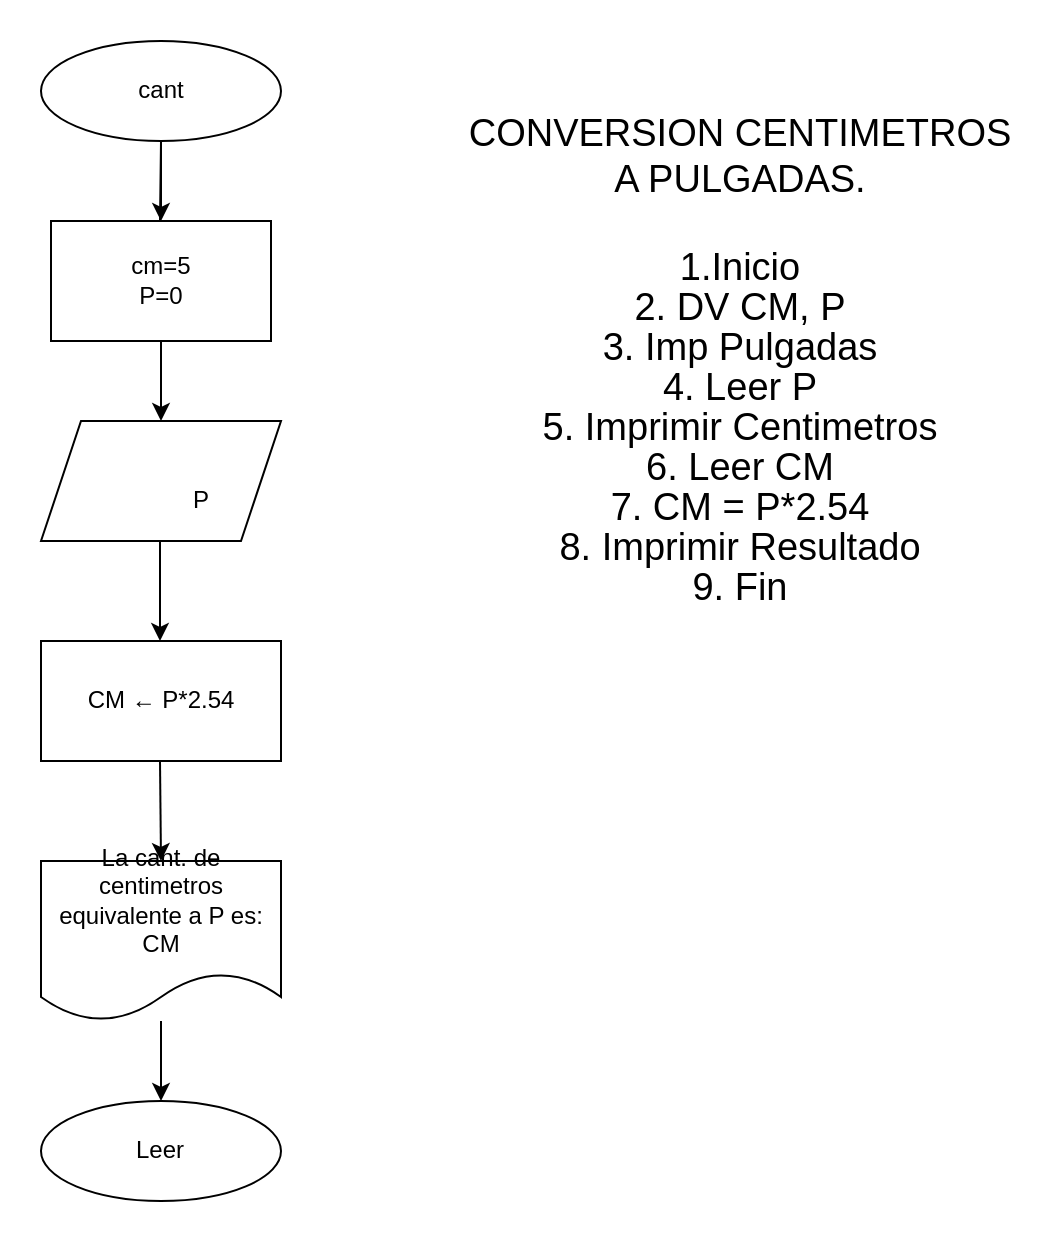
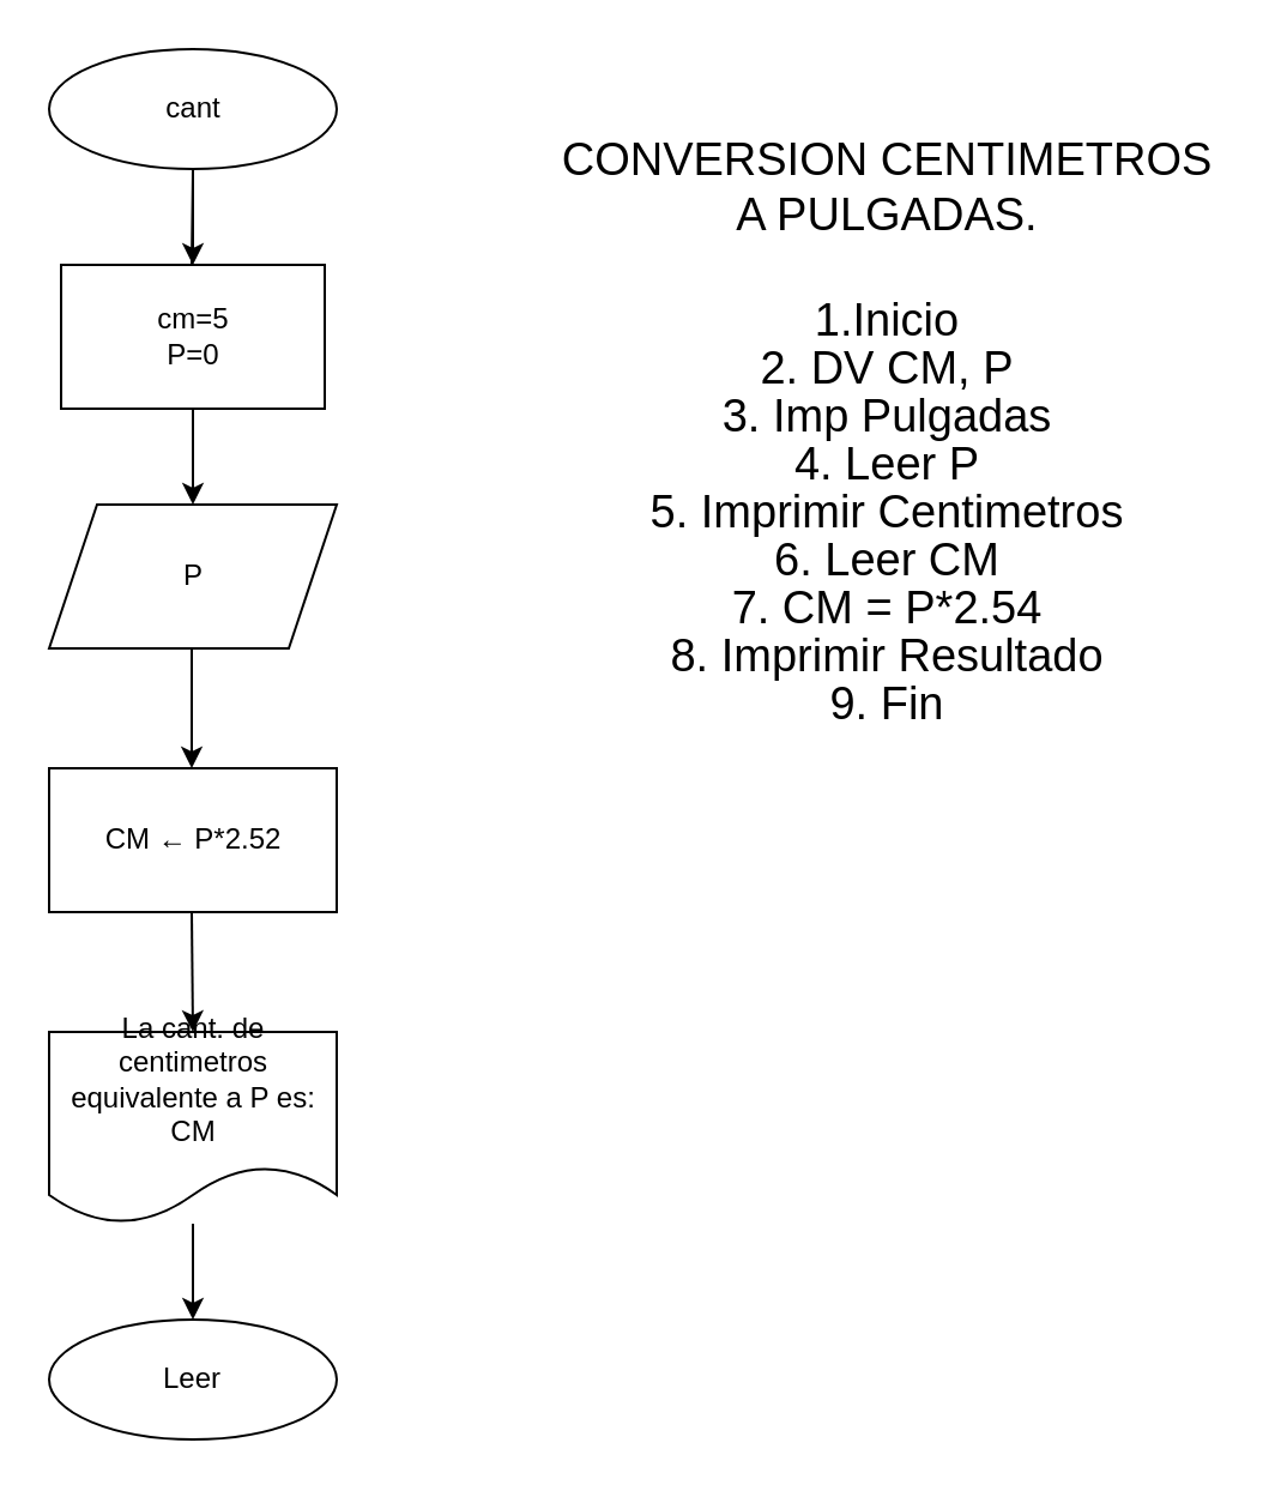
  <mxCell id="0" />
  <mxCell id="1" parent="0" />
  <mxCell id="2" value="" style="endArrow=classic;html=1;rounded=0;" edge="1" parent="1"><mxGeometry width="50" height="50" relative="1" as="geometry"><mxPoint x="79.5" y="110" as="sourcePoint" /><mxPoint x="80" y="110" as="targetPoint" /><Array as="points"><mxPoint x="80" y="70" /></Array></mxGeometry></mxCell>
  <mxCell id="3" value="" style="ellipse;whiteSpace=wrap;html=1;" vertex="1" parent="1"><mxGeometry x="20" y="20" width="120" height="50" as="geometry" /></mxCell>
  <mxCell id="4" value="cant" style="text;html=1;align=center;verticalAlign=middle;resizable=0;points=[];autosize=1;strokeColor=none;fillColor=none;" vertex="1" parent="1"><mxGeometry x="55" y="30" width="50" height="30" as="geometry" /></mxCell>
  <mxCell id="5" value="" style="rounded=0;whiteSpace=wrap;html=1;" vertex="1" parent="1"><mxGeometry x="25" y="110" width="110" height="60" as="geometry" /></mxCell>
  <mxCell id="6" value="" style="endArrow=classic;html=1;rounded=0;entryX=0.5;entryY=0;entryDx=0;entryDy=0;" edge="1" parent="1" target="9"><mxGeometry width="50" height="50" relative="1" as="geometry"><mxPoint x="80" y="170" as="sourcePoint" /><mxPoint x="80" y="200" as="targetPoint" /></mxGeometry></mxCell>
  <mxCell id="7" value="cm=5&lt;div&gt;P=0&lt;/div&gt;" style="text;html=1;align=center;verticalAlign=middle;resizable=0;points=[];autosize=1;strokeColor=none;fillColor=none;" vertex="1" parent="1"><mxGeometry x="55" y="120" width="50" height="40" as="geometry" /></mxCell>
  <mxCell id="8" value="" style="endArrow=classic;html=1;rounded=0;" edge="1" parent="1"><mxGeometry width="50" height="50" relative="1" as="geometry"><mxPoint x="79.5" y="270" as="sourcePoint" /><mxPoint x="79.5" y="320" as="targetPoint" /></mxGeometry></mxCell>
  <mxCell id="9" value="" style="shape=parallelogram;perimeter=parallelogramPerimeter;whiteSpace=wrap;html=1;fixedSize=1;" vertex="1" parent="1"><mxGeometry x="20" y="210" width="120" height="60" as="geometry" /></mxCell>
  <mxCell id="10" value="&lt;div style=&quot;text-align: left;&quot;&gt;&lt;br&gt;&lt;/div&gt;" style="text;html=1;align=center;verticalAlign=middle;resizable=0;points=[];autosize=1;strokeColor=none;fillColor=none;" vertex="1" parent="1"><mxGeometry x="310" y="320" width="20" height="30" as="geometry" /></mxCell>
- <mxCell id="11" value="P" style="text;html=1;align=center;verticalAlign=middle;resizable=0;points=[];autosize=1;strokeColor=none;fillColor=none;" vertex="1" parent="1"><mxGeometry x="85" y="235" width="30" height="30" as="geometry" /></mxCell>
+ <mxCell id="11" value="P" style="text;html=1;align=center;verticalAlign=middle;resizable=0;points=[];autosize=1;strokeColor=none;fillColor=none;" vertex="1" parent="1"><mxGeometry x="65" y="225" width="30" height="30" as="geometry" /></mxCell>
  <mxCell id="12" value="" style="endArrow=classic;html=1;rounded=0;" edge="1" parent="1"><mxGeometry width="50" height="50" relative="1" as="geometry"><mxPoint x="79.5" y="380" as="sourcePoint" /><mxPoint x="80" y="430" as="targetPoint" /></mxGeometry></mxCell>
  <mxCell id="13" value="" style="rounded=0;whiteSpace=wrap;html=1;" vertex="1" parent="1"><mxGeometry x="20" y="320" width="120" height="60" as="geometry" /></mxCell>
- <mxCell id="14" value="CM&amp;nbsp;← P*2.54" style="text;html=1;align=center;verticalAlign=middle;resizable=0;points=[];autosize=1;strokeColor=none;fillColor=none;" vertex="1" parent="1"><mxGeometry x="30" y="335" width="100" height="30" as="geometry" /></mxCell>
+ <mxCell id="14" value="CM&amp;nbsp;← P*2.52" style="text;html=1;align=center;verticalAlign=middle;resizable=0;points=[];autosize=1;strokeColor=none;fillColor=none;" vertex="1" parent="1"><mxGeometry x="30" y="335" width="100" height="30" as="geometry" /></mxCell>
  <mxCell id="15" value="" style="shape=document;whiteSpace=wrap;html=1;boundedLbl=1;" vertex="1" parent="1"><mxGeometry x="20" y="430" width="120" height="80" as="geometry" /></mxCell>
  <mxCell id="16" value="La cant. de centimetros equivalente a P es: CM" style="text;html=1;align=center;verticalAlign=middle;whiteSpace=wrap;rounded=0;" vertex="1" parent="1"><mxGeometry x="22.5" y="435" width="115" height="30" as="geometry" /></mxCell>
  <mxCell id="17" value="&lt;font style=&quot;font-size: 19px;&quot;&gt;CONVERSION CENTIMETROS A PULGADAS.&lt;/font&gt;&lt;div&gt;&lt;span style=&quot;font-size: 19px;&quot;&gt;&lt;br&gt;&lt;/span&gt;&lt;div style=&quot;line-height: 150%;&quot;&gt;&lt;font style=&quot;font-size: 19px;&quot;&gt;1.Inicio&lt;/font&gt;&lt;/div&gt;&lt;div style=&quot;line-height: 150%;&quot;&gt;&lt;font style=&quot;font-size: 19px;&quot;&gt;2. DV CM, P&lt;/font&gt;&lt;/div&gt;&lt;div style=&quot;line-height: 150%;&quot;&gt;&lt;font style=&quot;font-size: 19px;&quot;&gt;3. Imp Pulgadas&lt;/font&gt;&lt;/div&gt;&lt;div style=&quot;line-height: 150%;&quot;&gt;&lt;font style=&quot;font-size: 19px;&quot;&gt;4. Leer P&lt;/font&gt;&lt;/div&gt;&lt;div style=&quot;line-height: 150%;&quot;&gt;&lt;font style=&quot;font-size: 19px;&quot;&gt;5. Imprimir Centimetros&lt;/font&gt;&lt;/div&gt;&lt;div style=&quot;line-height: 150%;&quot;&gt;&lt;font style=&quot;font-size: 19px;&quot;&gt;6. Leer CM&lt;/font&gt;&lt;/div&gt;&lt;div style=&quot;line-height: 150%;&quot;&gt;&lt;font style=&quot;font-size: 19px;&quot;&gt;7. CM = P*2.54&lt;/font&gt;&lt;/div&gt;&lt;div style=&quot;line-height: 150%;&quot;&gt;&lt;font style=&quot;font-size: 19px;&quot;&gt;8. Imprimir Resultado&lt;/font&gt;&lt;/div&gt;&lt;div style=&quot;line-height: 150%;&quot;&gt;&lt;font style=&quot;font-size: 19px;&quot;&gt;9. Fin&lt;/font&gt;&lt;/div&gt;&lt;/div&gt;" style="text;html=1;align=center;verticalAlign=middle;whiteSpace=wrap;rounded=0;" vertex="1" parent="1"><mxGeometry x="230" y="60" width="280" height="240" as="geometry" /></mxCell>
  <mxCell id="18" value="Leer" style="ellipse;whiteSpace=wrap;html=1;" vertex="1" parent="1"><mxGeometry x="20" y="550" width="120" height="50" as="geometry" /></mxCell>
  <mxCell id="19" value="" style="endArrow=classic;html=1;rounded=0;entryX=0.5;entryY=0;entryDx=0;entryDy=0;" edge="1" parent="1" target="18"><mxGeometry width="50" height="50" relative="1" as="geometry"><mxPoint x="80" y="510" as="sourcePoint" /><mxPoint x="100" y="520" as="targetPoint" /></mxGeometry></mxCell>
